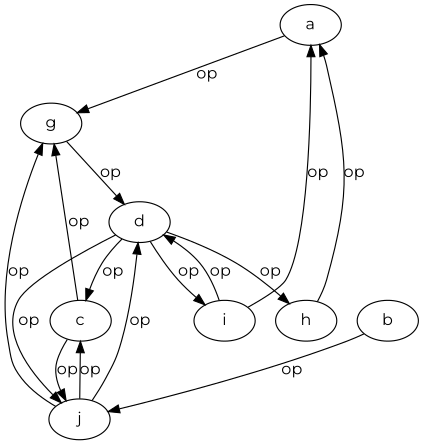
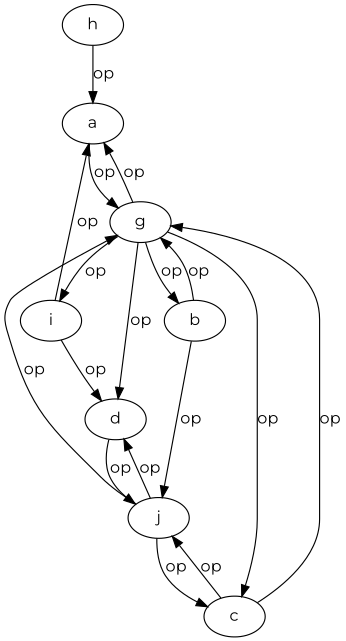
  digraph {
    fontname=Montserrat
    node [fontname=Montserrat]
    edge [arrowhead=normal fontname=Montserrat]
    a
    g
    b
    c
    d
    h
    i
    j
    a -> g [label=op]
-   d -> c [label=op]
+   g -> a [label=op]
+   g -> b [label=op]
+   g -> c [label=op]
    g -> d [label=op]
+   b -> g [label=op]
    b -> j [label=op]
    c -> g [label=op]
    c -> j [label=op]
-   d -> h [label=op]
-   d -> i [label=op]
+   g -> i [label=op]
    d -> j [label=op]
    h -> a [label=op]
    i -> a [label=op]
    i -> d [label=op]
    j -> g [label=op]
    j -> c [label=op]
    j -> d [label=op]
  }
